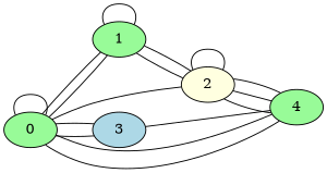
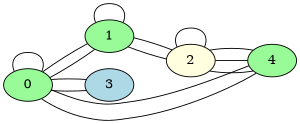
  graph {
    rankdir=LR
    node [fillcolor=palegreen style=filled]
    0
    1
    2 [fillcolor=lightyellow]
    3 [fillcolor=lightblue]
    4
    0 -- 0
    0 -- 1
    0 -- 1
-   0 -- 2
    0 -- 3
    0 -- 3
    0 -- 4
    0 -- 4
    1 -- 1
    1 -- 2
    1 -- 2
    2 -- 2
    2 -- 4
    2 -- 4
    2 -- 4
-   3 -- 4
  }
